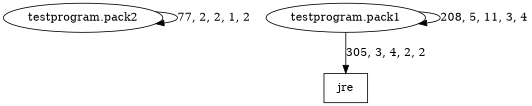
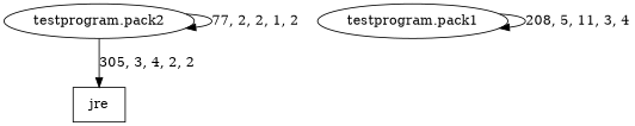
  digraph {
    n1 [label="testprogram.pack2"]
    n2 [label="testprogram.pack1"]
    n3 [label=jre shape=box]
    n1 -> n1 [label="77, 2, 2, 1, 2"]
    n2 -> n2 [label="208, 5, 11, 3, 4"]
-   n2 -> n3 [label="305, 3, 4, 2, 2"]
+   n1 -> n3 [label="305, 3, 4, 2, 2"]
  }
